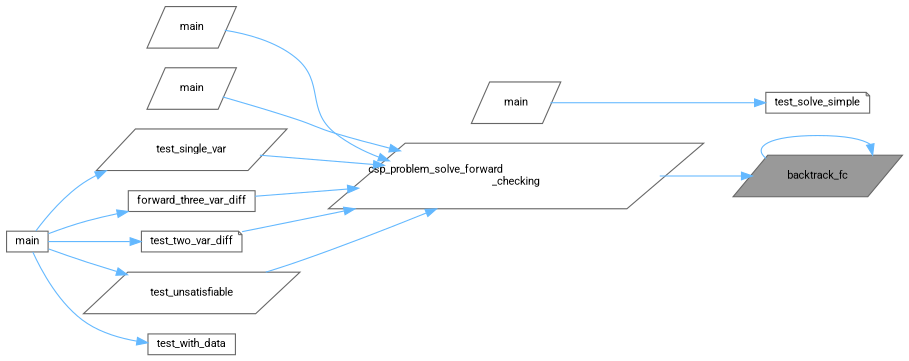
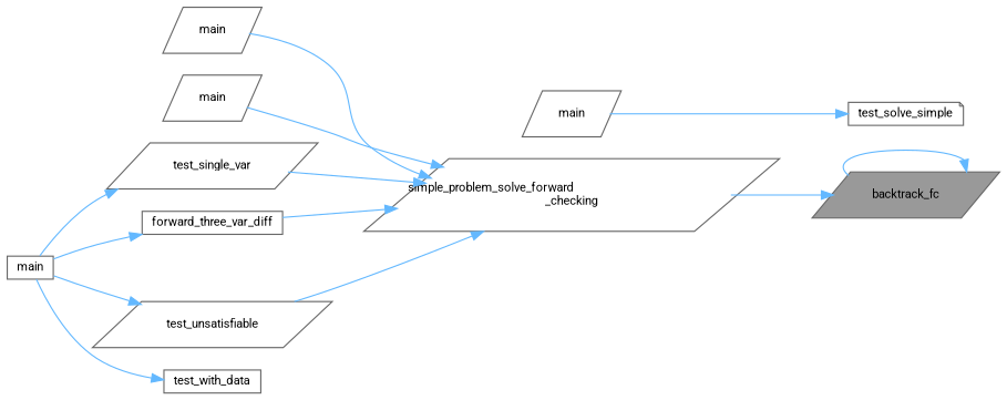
  digraph {
    rankdir=RL
    node [color=grey40 fillcolor=white fontname=Roboto fontsize=10 shape=parallelogram style=filled]
    edge [color=steelblue1 dir=back fontname=Roboto fontsize=10 labelfontname=Roboto labelfontsize=10 style=solid]
    n1 [color=gray40 fillcolor=grey60 fontcolor=black height=0.2 label=backtrack_fc width=0.4]
-   n2 [height=0.2 label="csp_problem_solve_forward\l_checking" width=0.4]
+   n2 [height=0.2 label="simple_problem_solve_forward\l_checking" width=0.4]
    n3 [height=0.2 label=main width=0.4]
    n4 [height=0.2 label=main width=0.4]
    n5 [height=0.2 label=test_single_var width=0.4]
    n6 [height=0.2 label=forward_three_var_diff shape=box width=0.4]
-   n7 [height=0.2 label=test_two_var_diff shape=note width=0.4]
    n8 [height=0.2 label=test_unsatisfiable width=0.4]
    n9 [height=0.2 label=main shape=box width=0.4]
    n10 [height=0.2 label=test_solve_simple shape=note width=0.4]
    n11 [height=0.2 label=main width=0.4]
    n12 [height=0.2 label=test_with_data shape=box width=0.4]
    n1 -> n1
    n1 -> n2
    n2 -> n3
    n2 -> n4
    n2 -> n5
    n2 -> n6
-   n2 -> n7
    n2 -> n8
    n5 -> n9
    n6 -> n9
-   n7 -> n9
    n8 -> n9
    n10 -> n11
    n12 -> n9
  }
